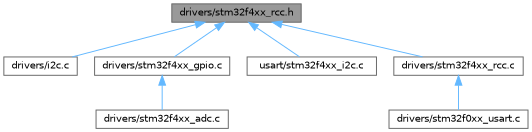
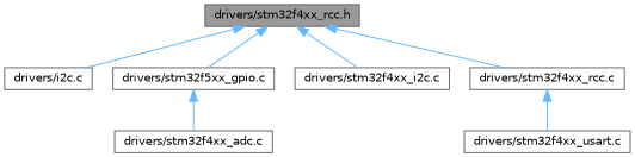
  digraph {
    node [color=grey40 fillcolor=white fontname=Helvetica fontsize=10 shape=box style=filled]
    edge [color=steelblue1 dir=back fontname=Helvetica fontsize=10 labelfontname=Helvetica labelfontsize=10 style=solid]
    n1 [color=gray40 fillcolor=grey60 fontcolor=black height=0.2 label="drivers/stm32f4xx_rcc.h" width=0.4]
    n2 [height=0.2 label="drivers/i2c.c" width=0.4]
-   n3 [height=0.2 label="drivers/stm32f4xx_gpio.c" width=0.4]
-   n4 [height=0.2 label="usart/stm32f4xx_i2c.c" width=0.4]
+   n3 [height=0.2 label="drivers/stm32f5xx_gpio.c" width=0.4]
+   n4 [height=0.2 label="drivers/stm32f4xx_i2c.c" width=0.4]
    n5 [height=0.2 label="drivers/stm32f4xx_rcc.c" width=0.4]
    n6 [height=0.2 label="drivers/stm32f4xx_adc.c" width=0.4]
-   n7 [height=0.2 label="drivers/stm32f0xx_usart.c" width=0.4]
+   n7 [height=0.2 label="drivers/stm32f4xx_usart.c" width=0.4]
    n1 -> n2
    n1 -> n3
    n1 -> n4
    n1 -> n5
    n3 -> n6
    n5 -> n7
  }
